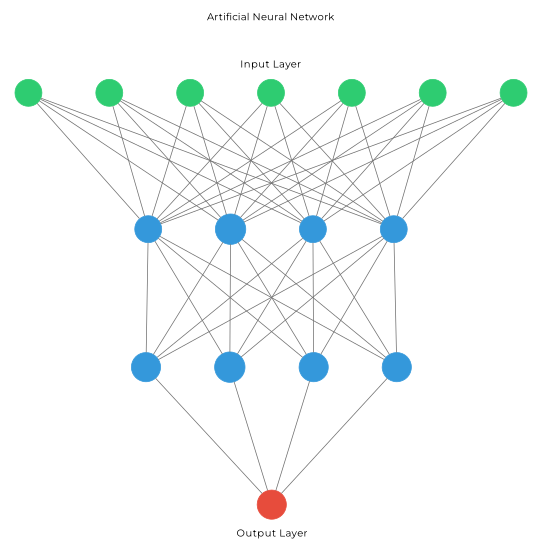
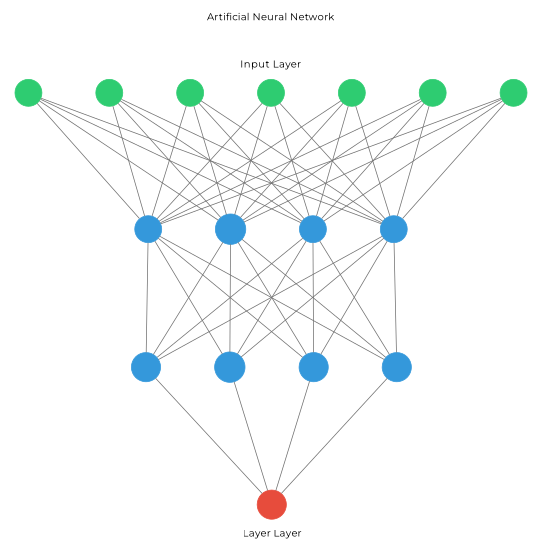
  digraph {
    arrowShape=none
    nodesep=1
    ranksep=2
    splines=false
    fontname=Montserrat
    node [color="#3498db" fontcolor="#3498db" shape=circle style=filled fontname=Montserrat]
    edge [arrowhead=none color="#707070" fontname=Montserrat]
    1 [color="#2ecc71" fontcolor="#2ecc71"]
    2 [color="#2ecc71" fontcolor="#2ecc71"]
    3 [color="#2ecc71" fontcolor="#2ecc71"]
    4 [color="#2ecc71" fontcolor="#2ecc71"]
    5 [color="#2ecc71" fontcolor="#2ecc71"]
    6 [color="#2ecc71" fontcolor="#2ecc71"]
    7 [color="#2ecc71" fontcolor="#2ecc71"]
    8
    9
    10
    11
    12
    13
    14
    15
    16 [color="#e74c3c" fontcolor="#e74c3c"]
    subgraph cluster_1 {
      color=white
      label="Artificial Neural Network\n\n\n\nInput Layer"
      rank=same
      1
      2
      3
      4
      5
      6
      7
    }
    subgraph cluster_2 {
      color=white
      labeljust=right
      labelloc=b
      rank=same
      8
      9
      10
      11
    }
    subgraph cluster_3 {
      color=white
      labeljust=right
      labelloc=b
      rank=same
      12
      13
      14
      15
    }
    subgraph cluster_4 {
      color=white
-     label="Output Layer"
+     label="Layer Layer"
      labeljust=1
      labelloc=bottom
      rank=same
      16
    }
    1 -> 8
    1 -> 9
    1 -> 10
    1 -> 11
    2 -> 8
    2 -> 9
    2 -> 10
    2 -> 11
    3 -> 8
    3 -> 9
    3 -> 10
    3 -> 11
    4 -> 8
    4 -> 9
    4 -> 10
    4 -> 11
    5 -> 8
    5 -> 9
    5 -> 10
    5 -> 11
    6 -> 8
    6 -> 9
    6 -> 10
    6 -> 11
    7 -> 8
    7 -> 9
    7 -> 10
    7 -> 11
    8 -> 12
    8 -> 13
    8 -> 14
    8 -> 15
    9 -> 12
    9 -> 13
    9 -> 14
    9 -> 15
    10 -> 12
    10 -> 13
    10 -> 14
    10 -> 15
    11 -> 12
    11 -> 13
    11 -> 14
    11 -> 15
    12 -> 16
    13 -> 16
    14 -> 16
    15 -> 16
  }
